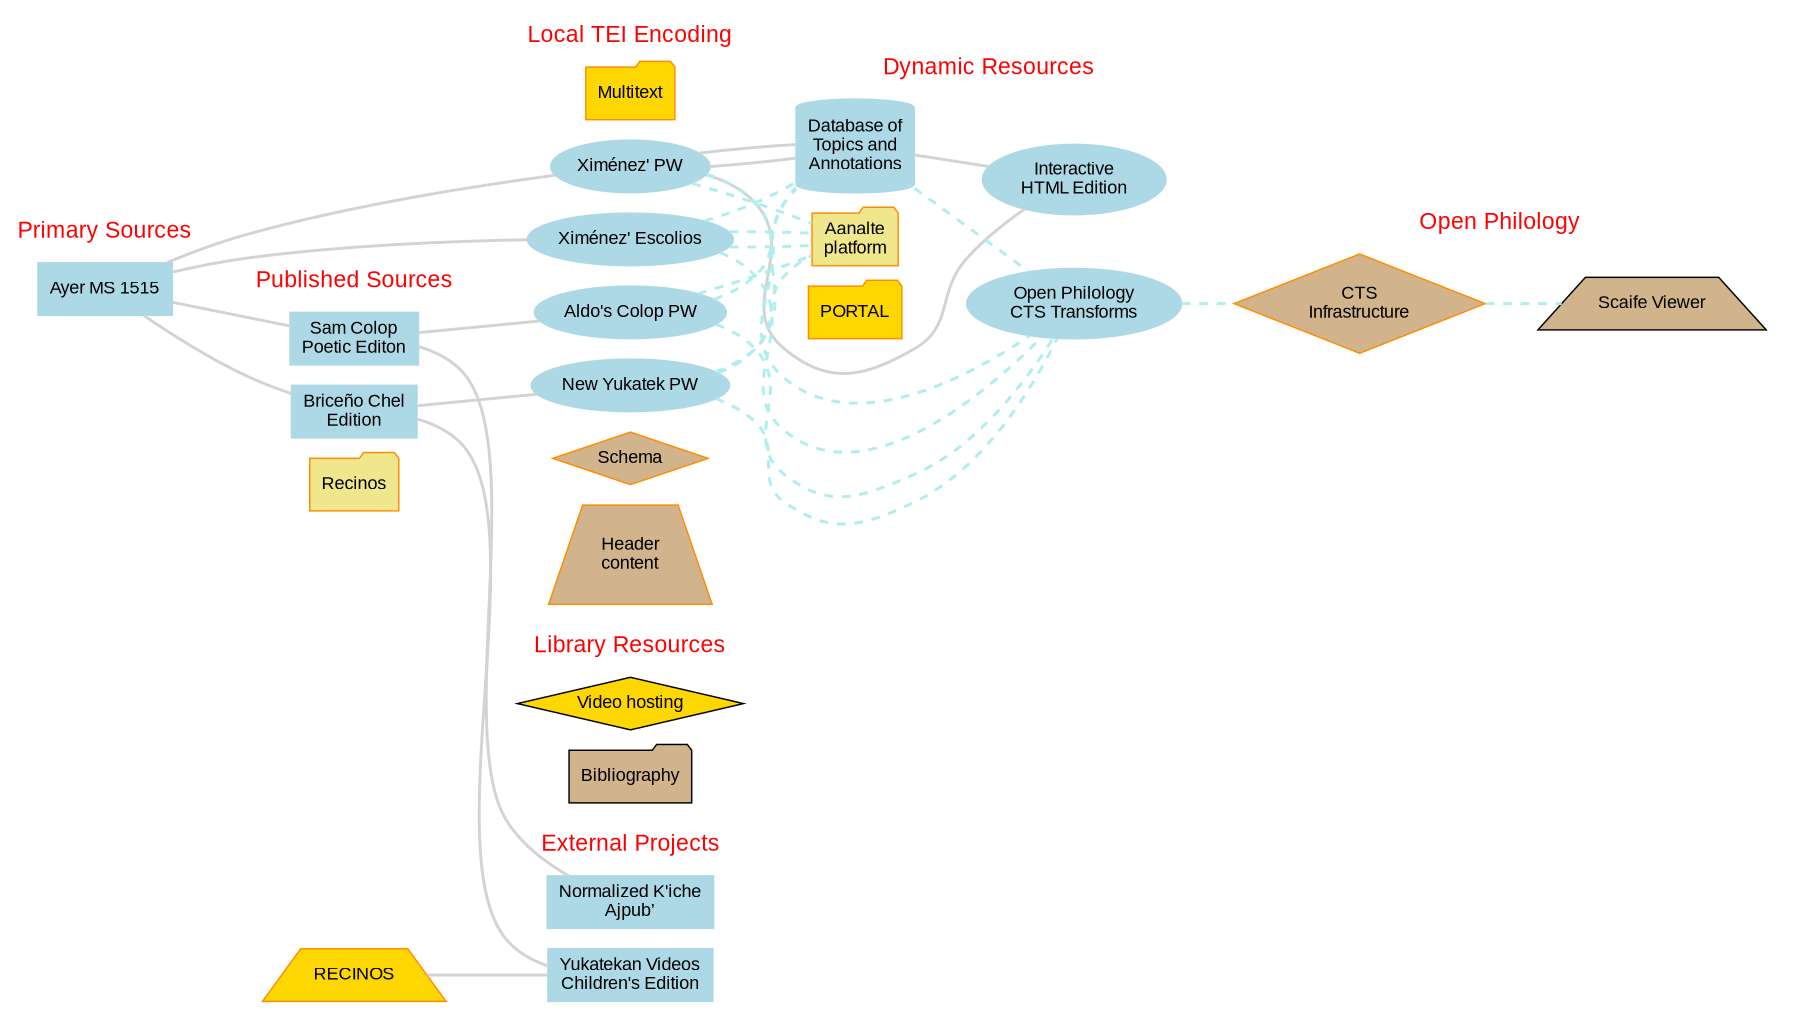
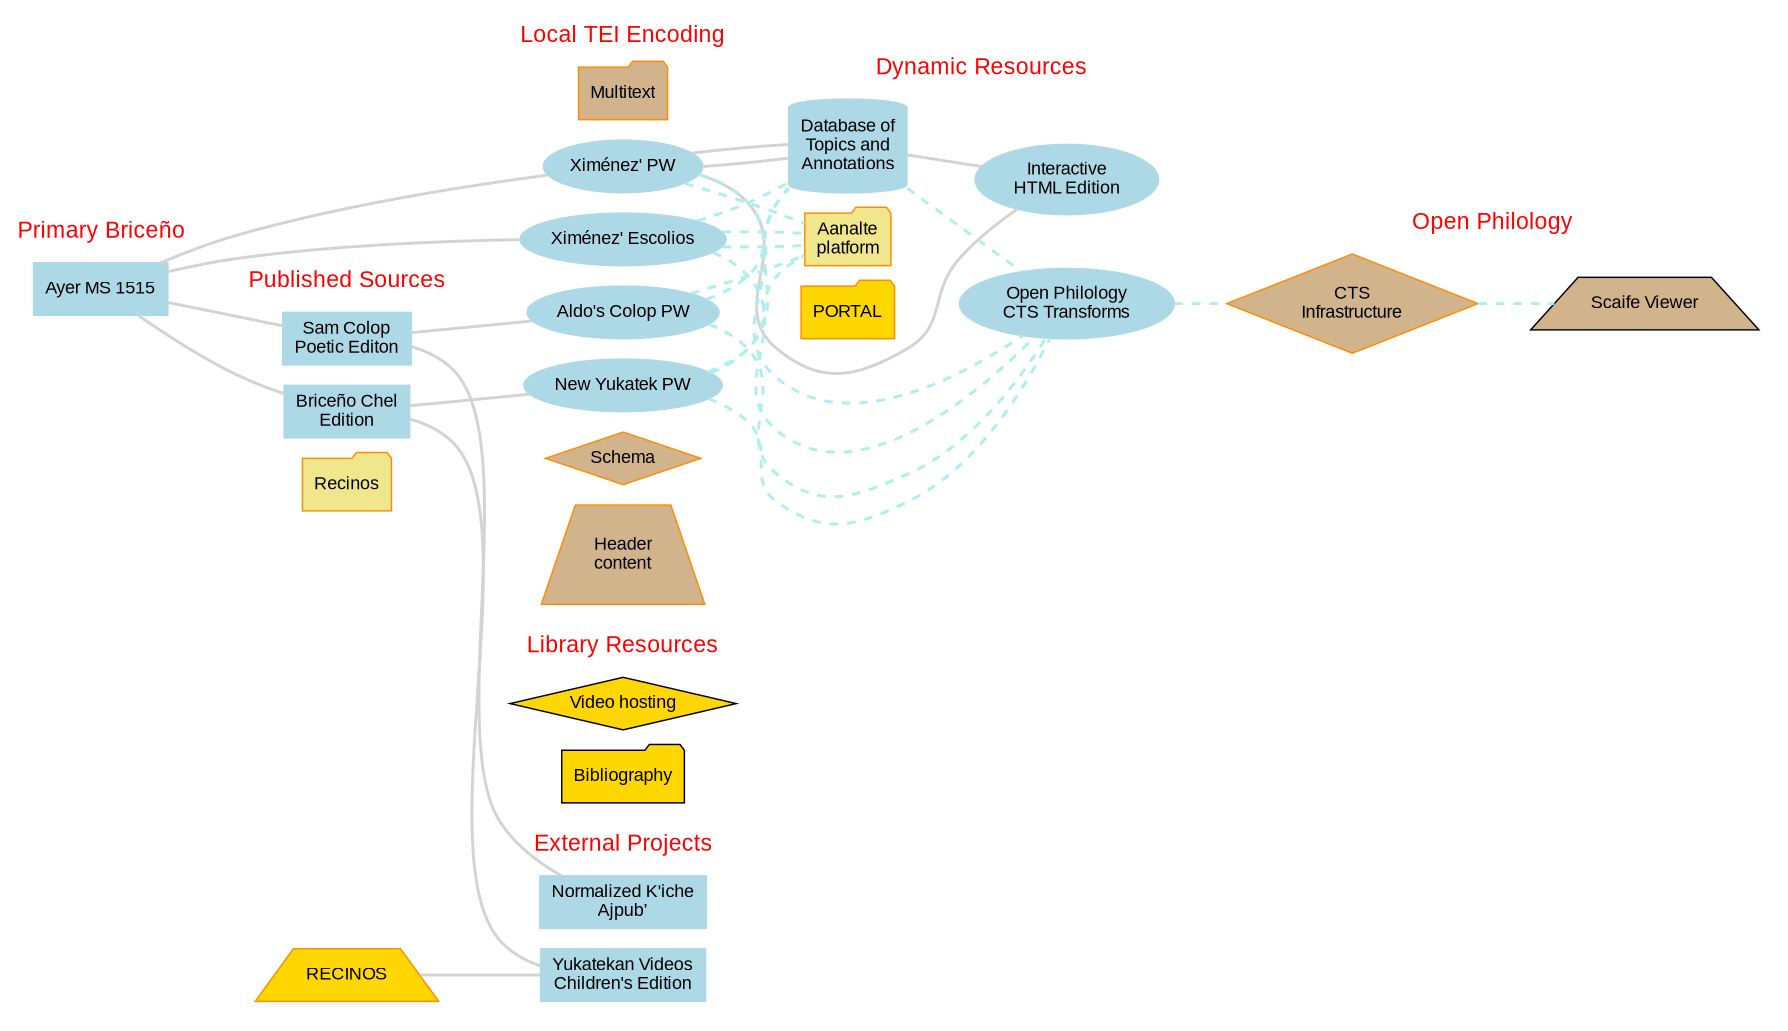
  graph {
    nodesep=.2
    rankdir=LR
    ranksep=.5
    node [color=lightblue fontname=arial fontsize=12 shape=ellipse style=filled]
    edge [color=paleturquoise fontsize=10 labelfloat=false penwidth=2 style=dashed]
    n1 [label=<Yukatekan Videos<br/>Children's Edition> shape=rounded]
    n2 [label=<Normalized K'iche<br/>Ajpub’> shape=rounded]
    n3 [group=MS label=<Ayer MS 1515> shape=rounded]
-   n4 [color=darkorange fillcolor=gold label=Multitext shape=folder]
+   n4 [color=darkorange fillcolor=tan label=Multitext shape=folder]
    n5 [label=<Ximénez' PW>]
    n6 [label=<Ximénez' Escolios>]
    n7 [label=<New Yukatek PW>]
    n8 [label=<Aldo's Colop PW>]
    n9 [color=darkorange fillcolor=tan label=Schema shape=diamond]
    n10 [color=darkorange fillcolor=tan label="Header\ncontent" shape=trapezium]
    n11 [group=BOOKS label=<Sam Colop<br/>Poetic Editon> shape=rounded]
    n12 [group=BOOKS label=<Briceño Chel<br/>Edition> shape=rounded]
    n13 [color=darkorange fillcolor=khaki label=Recinos shape=folder]
    n14 [color=darkorange fillcolor=khaki label="Aanalte\nplatform" shape=folder]
    n15 [label=<Interactive<br/>HTML Edition>]
    n16 [label=<Database of<br/>Topics and<br/>Annotations> shape=cylinder]
    n17 [label=<Open Philology<br/>CTS Transforms>]
    PORTAL [color=darkorange fillcolor=gold shape=folder]
    n19 [color=darkorange fillcolor=tan label="CTS\nInfrastructure" shape=diamond]
    n20 [color=black fillcolor=tan label="Scaife Viewer" shape=trapezium]
    n21 [color=black fillcolor=gold label="Video hosting" shape=diamond]
-   n22 [color=black fillcolor=tan label=Bibliography shape=folder]
+   n22 [color=black fillcolor=gold label=Bibliography shape=folder]
    RECINOS [color=darkorange fillcolor=gold shape=trapezium]
    subgraph cluster_1 {
      color=transparent
      fontcolor=red
      fontname=arial
      fontsize=16
      label="External Projects"
      n1
      n2
    }
    subgraph cluster_2 {
      color=transparent
      fontcolor=red
      fontname=arial
      fontsize=16
-     label="Primary Sources"
+     label="Primary Briceño"
      n3
    }
    subgraph cluster_3 {
      color=transparent
      fontcolor=red
      fontname=arial
      fontsize=16
      label="Local TEI Encoding"
      n4
      n5
      n6
      n7
      n8
      n9
      n10
    }
    subgraph cluster_4 {
      color=transparent
      fontcolor=red
      fontname=arial
      fontsize=16
      label="Published Sources"
      n11
      n12
      n13
    }
    subgraph cluster_5 {
      color=transparent
      fontcolor=red
      fontname=arial
      fontsize=16
      label="Dynamic Resources"
      n14
      n15
      n16
      n17
      PORTAL
    }
    subgraph cluster_6 {
      color=transparent
      fontcolor=red
      fontname=arial
      fontsize=16
      label="Open Philology"
      n19
      n20
    }
    subgraph cluster_7 {
      color=transparent
      fontcolor=red
      fontname=arial
      fontsize=16
      label="Library Resources"
      n21
      n22
    }
    n3 -- n5 [color=lightgrey style=""]
    n3 -- n6 [color=lightgrey style=""]
    n3 -- n11 [color=lightgrey style=""]
    n3 -- n12 [color=lightgrey style=""]
    n5 -- n14
    n5 -- n15 [color=lightgrey style=""]
    n5 -- n16 [color=lightgrey style=""]
    n5 -- n16 [color=lightgrey style=""]
    n5 -- n17
    n6 -- n14
    n6 -- n14
    n6 -- n16
    n6 -- n17
    n7 -- n14
    n7 -- n16
    n7 -- n17
    n8 -- n14
    n8 -- n16
    n8 -- n17
    n11 -- n2 [color=lightgrey style=""]
    n11 -- n8 [color=lightgrey style=""]
    n12 -- n1 [color=lightgrey style=""]
    n12 -- n7 [color=lightgrey style=""]
    n12 -- n22 [style=invis]
    n16 -- n15 [color=lightgrey style=""]
    n16 -- n17
    n17 -- n19
    n19 -- n20
    RECINOS -- n1 [color=lightgrey style=""]
  }
